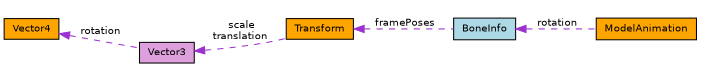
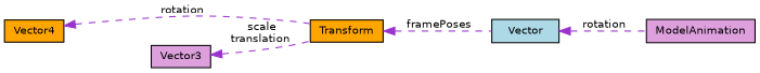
  digraph {
    rankdir=LR
    node [color=black fillcolor=plum fontname=Helvetica fontsize=10 shape=record style=filled]
    edge [color=darkorchid3 dir=back fontname=Helvetica fontsize=10 labelfontname=Helvetica labelfontsize=10 style=dashed]
-   n1 [fillcolor=orange fontcolor=black height=0.2 label=ModelAnimation width=0.4]
-   n2 [fillcolor=lightblue height=0.2 label=BoneInfo width=0.4]
+   n1 [fontcolor=black height=0.2 label=ModelAnimation width=0.4]
+   n2 [fillcolor=lightblue height=0.2 label=Vector width=0.4]
    n3 [fillcolor=orange height=0.2 label=Transform width=0.4]
    n4 [height=0.2 label=Vector3 width=0.4]
    n5 [fillcolor=orange height=0.2 label=Vector4 width=0.4]
    n2 -> n1 [label=" rotation"]
    n3 -> n2 [label=" framePoses"]
    n4 -> n3 [label=" scale\ntranslation"]
-   n5 -> n4 [label=" rotation"]
+   n5 -> n3 [label=" rotation"]
  }
